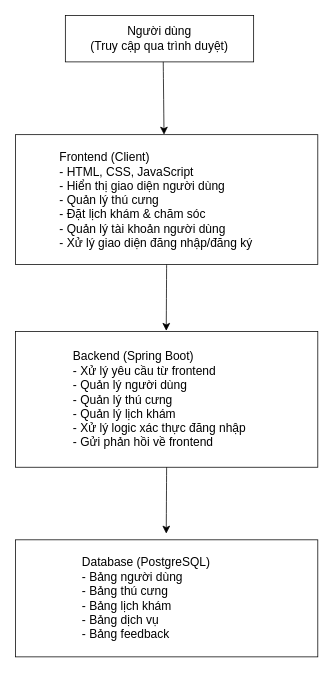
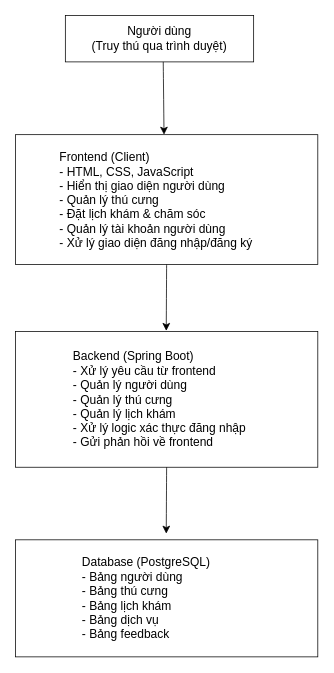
  <mxCell id="0" />
  <mxCell id="1" parent="0" />
  <mxCell id="2" value="" style="rounded=0;whiteSpace=wrap;html=1;" vertex="1" parent="1"><mxGeometry x="20" y="441.25" width="403" height="181" as="geometry" /></mxCell>
  <mxCell id="3" value="" style="rounded=0;whiteSpace=wrap;html=1;" vertex="1" parent="1"><mxGeometry x="86.5" y="20" width="251" height="62" as="geometry" /></mxCell>
  <mxCell id="4" value="" style="rounded=0;whiteSpace=wrap;html=1;" vertex="1" parent="1"><mxGeometry x="20" y="179" width="403" height="173" as="geometry" /></mxCell>
- <mxCell id="5" value="&lt;div&gt;Người dùng&lt;/div&gt;&lt;div&gt;(Truy cập qua trình duyệt)&lt;/div&gt;" style="text;strokeColor=none;fillColor=none;html=1;align=center;verticalAlign=middle;whiteSpace=wrap;rounded=0;fontSize=16;" vertex="1" parent="1"><mxGeometry x="109" y="36" width="206" height="30" as="geometry" /></mxCell>
+ <mxCell id="5" value="&lt;div&gt;Người dùng&lt;/div&gt;&lt;div&gt;(Truy thú qua trình duyệt)&lt;/div&gt;" style="text;strokeColor=none;fillColor=none;html=1;align=center;verticalAlign=middle;whiteSpace=wrap;rounded=0;fontSize=16;" vertex="1" parent="1"><mxGeometry x="109" y="36" width="206" height="30" as="geometry" /></mxCell>
  <mxCell id="6" style="edgeStyle=none;curved=1;rounded=0;orthogonalLoop=1;jettySize=auto;html=1;exitX=0.5;exitY=1;exitDx=0;exitDy=0;fontSize=12;startSize=8;endSize=8;entryX=0.479;entryY=0;entryDx=0;entryDy=0;entryPerimeter=0;" edge="1" parent="1"><mxGeometry relative="1" as="geometry"><mxPoint x="217" y="82" as="sourcePoint" /><mxPoint x="218.037" y="179" as="targetPoint" /></mxGeometry></mxCell>
  <mxCell id="7" value="&lt;div&gt;Frontend (Client)&lt;/div&gt;&lt;div&gt;- HTML, CSS, JavaScript&lt;/div&gt;&lt;div&gt;- Hiển thị giao diện người dùng&lt;/div&gt;&lt;div&gt;- Quản lý thú cưng&lt;/div&gt;&lt;div&gt;- Đặt lịch khám &amp;amp; chăm sóc&lt;/div&gt;&lt;div&gt;- Quản lý tài khoản người dùng&lt;/div&gt;&lt;div&gt;- Xử lý giao diện đăng nhập/đăng ký&lt;/div&gt;" style="text;strokeColor=none;fillColor=none;html=1;align=left;verticalAlign=middle;whiteSpace=wrap;rounded=0;fontSize=16;direction=west;movable=1;resizable=1;rotatable=1;deletable=1;editable=1;locked=0;connectable=1;" vertex="1" parent="1"><mxGeometry x="77.25" y="192.5" width="269.5" height="146" as="geometry" /></mxCell>
  <mxCell id="8" value="&lt;div&gt;Backend (Spring Boot)&lt;/div&gt;&lt;div&gt;- Xử lý yêu cầu từ frontend&lt;/div&gt;&lt;div&gt;- Quản lý người dùng&lt;/div&gt;&lt;div&gt;- Quản lý thú cưng&lt;/div&gt;&lt;div&gt;- Quản lý lịch khám&lt;/div&gt;&lt;div&gt;- Xử lý logic xác thực đăng nhập&lt;/div&gt;&lt;div&gt;- Gửi phản hồi về frontend&lt;/div&gt;" style="text;strokeColor=none;fillColor=none;html=1;align=left;verticalAlign=middle;whiteSpace=wrap;rounded=0;fontSize=16;" vertex="1" parent="1"><mxGeometry x="95" y="453" width="266" height="157.5" as="geometry" /></mxCell>
  <mxCell id="9" style="edgeStyle=none;curved=1;rounded=0;orthogonalLoop=1;jettySize=auto;html=1;fontSize=12;startSize=8;endSize=8;entryX=0.479;entryY=0.029;entryDx=0;entryDy=0;entryPerimeter=0;" edge="1" parent="1"><mxGeometry relative="1" as="geometry"><mxPoint x="221.5" y="352" as="sourcePoint" /><mxPoint x="221" y="440.5" as="targetPoint" /></mxGeometry></mxCell>
  <mxCell id="10" value="" style="rounded=0;whiteSpace=wrap;html=1;" vertex="1" parent="1"><mxGeometry x="20" y="719" width="403" height="156" as="geometry" /></mxCell>
  <mxCell id="11" style="edgeStyle=none;curved=1;rounded=0;orthogonalLoop=1;jettySize=auto;html=1;fontSize=12;startSize=8;endSize=8;entryX=0.479;entryY=0.029;entryDx=0;entryDy=0;entryPerimeter=0;" edge="1" parent="1"><mxGeometry relative="1" as="geometry"><mxPoint x="221.5" y="622.25" as="sourcePoint" /><mxPoint x="221" y="710.75" as="targetPoint" /></mxGeometry></mxCell>
  <mxCell id="12" value="&lt;div&gt;Database (PostgreSQL)&lt;/div&gt;&lt;div&gt;- Bảng người dùng&lt;/div&gt;&lt;div&gt;- Bảng thú cưng&lt;/div&gt;&lt;div&gt;- Bảng lịch khám&lt;/div&gt;&lt;div&gt;- Bảng dịch vụ&lt;/div&gt;&lt;div&gt;- Bảng feedback&lt;/div&gt;" style="text;strokeColor=none;fillColor=none;html=1;align=left;verticalAlign=middle;whiteSpace=wrap;rounded=0;fontSize=16;" vertex="1" parent="1"><mxGeometry x="107" y="727" width="218" height="140" as="geometry" /></mxCell>
